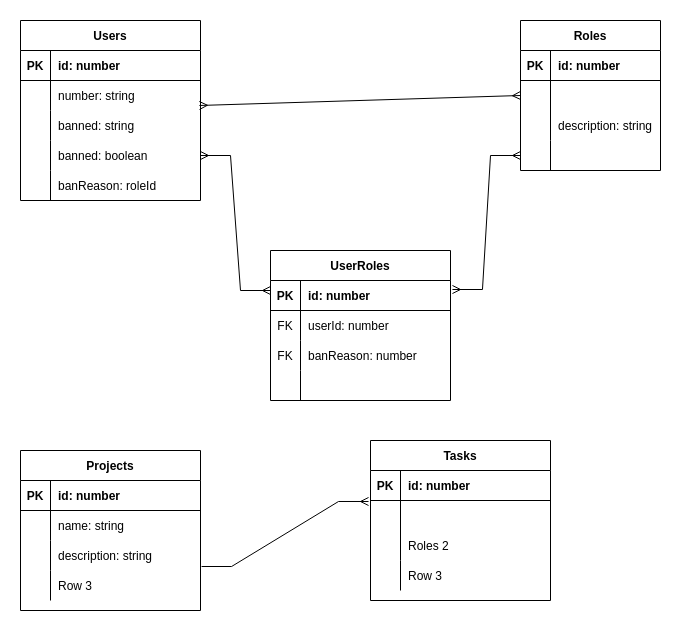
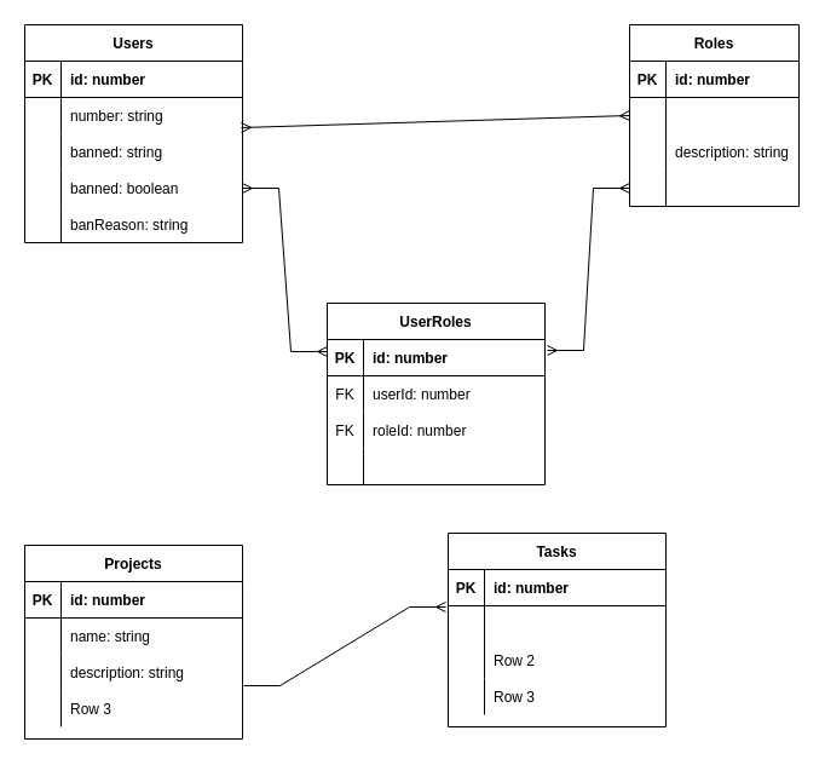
  <mxCell id="0" />
  <mxCell id="1" parent="0" />
  <mxCell id="2" value="Users" style="shape=table;startSize=30;container=1;collapsible=1;childLayout=tableLayout;fixedRows=1;rowLines=0;fontStyle=1;align=center;resizeLast=1;" vertex="1" parent="1"><mxGeometry x="20" y="20" width="180" height="180" as="geometry" /></mxCell>
  <mxCell id="3" value="" style="shape=partialRectangle;collapsible=0;dropTarget=0;pointerEvents=0;fillColor=none;top=0;left=0;bottom=1;right=0;points=[[0,0.5],[1,0.5]];portConstraint=eastwest;fontStyle=0" vertex="1" parent="2"><mxGeometry y="30" width="180" height="30" as="geometry" /></mxCell>
  <mxCell id="4" value="PK" style="shape=partialRectangle;connectable=0;fillColor=none;top=0;left=0;bottom=0;right=0;fontStyle=1;overflow=hidden;" vertex="1" parent="3"><mxGeometry width="30" height="30" as="geometry"><mxRectangle width="30" height="30" as="alternateBounds" /></mxGeometry></mxCell>
  <mxCell id="5" value="id: number" style="shape=partialRectangle;connectable=0;fillColor=none;top=0;left=0;bottom=0;right=0;align=left;spacingLeft=6;fontStyle=1;overflow=hidden;" vertex="1" parent="3"><mxGeometry x="30" width="150" height="30" as="geometry"><mxRectangle width="150" height="30" as="alternateBounds" /></mxGeometry></mxCell>
  <mxCell id="6" value="" style="shape=partialRectangle;collapsible=0;dropTarget=0;pointerEvents=0;fillColor=none;top=0;left=0;bottom=0;right=0;points=[[0,0.5],[1,0.5]];portConstraint=eastwest;fontStyle=0" vertex="1" parent="2"><mxGeometry y="60" width="180" height="30" as="geometry" /></mxCell>
  <mxCell id="7" value="" style="shape=partialRectangle;connectable=0;fillColor=none;top=0;left=0;bottom=0;right=0;editable=1;overflow=hidden;fontStyle=0" vertex="1" parent="6"><mxGeometry width="30" height="30" as="geometry"><mxRectangle width="30" height="30" as="alternateBounds" /></mxGeometry></mxCell>
  <mxCell id="8" value="number: string" style="shape=partialRectangle;connectable=0;fillColor=none;top=0;left=0;bottom=0;right=0;align=left;spacingLeft=6;overflow=hidden;fontStyle=0" vertex="1" parent="6"><mxGeometry x="30" width="150" height="30" as="geometry"><mxRectangle width="150" height="30" as="alternateBounds" /></mxGeometry></mxCell>
  <mxCell id="9" value="" style="shape=partialRectangle;collapsible=0;dropTarget=0;pointerEvents=0;fillColor=none;top=0;left=0;bottom=0;right=0;points=[[0,0.5],[1,0.5]];portConstraint=eastwest;fontStyle=0" vertex="1" parent="2"><mxGeometry y="90" width="180" height="30" as="geometry" /></mxCell>
  <mxCell id="10" value="" style="shape=partialRectangle;connectable=0;fillColor=none;top=0;left=0;bottom=0;right=0;editable=1;overflow=hidden;fontStyle=0" vertex="1" parent="9"><mxGeometry width="30" height="30" as="geometry"><mxRectangle width="30" height="30" as="alternateBounds" /></mxGeometry></mxCell>
  <mxCell id="11" value="banned: string" style="shape=partialRectangle;connectable=0;fillColor=none;top=0;left=0;bottom=0;right=0;align=left;spacingLeft=6;overflow=hidden;fontStyle=0" vertex="1" parent="9"><mxGeometry x="30" width="150" height="30" as="geometry"><mxRectangle width="150" height="30" as="alternateBounds" /></mxGeometry></mxCell>
  <mxCell id="12" value="" style="shape=partialRectangle;collapsible=0;dropTarget=0;pointerEvents=0;fillColor=none;top=0;left=0;bottom=0;right=0;points=[[0,0.5],[1,0.5]];portConstraint=eastwest;fontStyle=0" vertex="1" parent="2"><mxGeometry y="120" width="180" height="30" as="geometry" /></mxCell>
  <mxCell id="13" value="" style="shape=partialRectangle;connectable=0;fillColor=none;top=0;left=0;bottom=0;right=0;editable=1;overflow=hidden;fontStyle=0" vertex="1" parent="12"><mxGeometry width="30" height="30" as="geometry"><mxRectangle width="30" height="30" as="alternateBounds" /></mxGeometry></mxCell>
  <mxCell id="14" value="banned: boolean" style="shape=partialRectangle;connectable=0;fillColor=none;top=0;left=0;bottom=0;right=0;align=left;spacingLeft=6;overflow=hidden;fontStyle=0" vertex="1" parent="12"><mxGeometry x="30" width="150" height="30" as="geometry"><mxRectangle width="150" height="30" as="alternateBounds" /></mxGeometry></mxCell>
  <mxCell id="15" value="" style="shape=partialRectangle;collapsible=0;dropTarget=0;pointerEvents=0;fillColor=none;top=0;left=0;bottom=0;right=0;points=[[0,0.5],[1,0.5]];portConstraint=eastwest;fontStyle=0" vertex="1" parent="2"><mxGeometry y="150" width="180" height="30" as="geometry" /></mxCell>
  <mxCell id="16" value="" style="shape=partialRectangle;connectable=0;fillColor=none;top=0;left=0;bottom=0;right=0;editable=1;overflow=hidden;fontStyle=0" vertex="1" parent="15"><mxGeometry width="30" height="30" as="geometry"><mxRectangle width="30" height="30" as="alternateBounds" /></mxGeometry></mxCell>
- <mxCell id="17" value="banReason: roleId" style="shape=partialRectangle;connectable=0;fillColor=none;top=0;left=0;bottom=0;right=0;align=left;spacingLeft=6;overflow=hidden;fontStyle=0" vertex="1" parent="15"><mxGeometry x="30" width="150" height="30" as="geometry"><mxRectangle width="150" height="30" as="alternateBounds" /></mxGeometry></mxCell>
+ <mxCell id="17" value="banReason: string" style="shape=partialRectangle;connectable=0;fillColor=none;top=0;left=0;bottom=0;right=0;align=left;spacingLeft=6;overflow=hidden;fontStyle=0" vertex="1" parent="15"><mxGeometry x="30" width="150" height="30" as="geometry"><mxRectangle width="150" height="30" as="alternateBounds" /></mxGeometry></mxCell>
  <mxCell id="18" value="Roles" style="shape=table;startSize=30;container=1;collapsible=1;childLayout=tableLayout;fixedRows=1;rowLines=0;fontStyle=1;align=center;resizeLast=1;" vertex="1" parent="1"><mxGeometry x="520" y="20" width="140" height="150" as="geometry" /></mxCell>
  <mxCell id="19" value="" style="shape=partialRectangle;collapsible=0;dropTarget=0;pointerEvents=0;fillColor=none;top=0;left=0;bottom=1;right=0;points=[[0,0.5],[1,0.5]];portConstraint=eastwest;fontStyle=0" vertex="1" parent="18"><mxGeometry y="30" width="140" height="30" as="geometry" /></mxCell>
  <mxCell id="20" value="PK" style="shape=partialRectangle;connectable=0;fillColor=none;top=0;left=0;bottom=0;right=0;fontStyle=1;overflow=hidden;" vertex="1" parent="19"><mxGeometry width="30" height="30" as="geometry"><mxRectangle width="30" height="30" as="alternateBounds" /></mxGeometry></mxCell>
  <mxCell id="21" value="id: number" style="shape=partialRectangle;connectable=0;fillColor=none;top=0;left=0;bottom=0;right=0;align=left;spacingLeft=6;fontStyle=1;overflow=hidden;" vertex="1" parent="19"><mxGeometry x="30" width="110" height="30" as="geometry"><mxRectangle width="110" height="30" as="alternateBounds" /></mxGeometry></mxCell>
  <mxCell id="22" value="" style="shape=partialRectangle;collapsible=0;dropTarget=0;pointerEvents=0;fillColor=none;top=0;left=0;bottom=0;right=0;points=[[0,0.5],[1,0.5]];portConstraint=eastwest;fontStyle=0" vertex="1" parent="18"><mxGeometry y="60" width="140" height="30" as="geometry" /></mxCell>
  <mxCell id="23" value="" style="shape=partialRectangle;connectable=0;fillColor=none;top=0;left=0;bottom=0;right=0;editable=1;overflow=hidden;fontStyle=0" vertex="1" parent="22"><mxGeometry width="30" height="30" as="geometry"><mxRectangle width="30" height="30" as="alternateBounds" /></mxGeometry></mxCell>
  <mxCell id="24" value="" style="shape=partialRectangle;collapsible=0;dropTarget=0;pointerEvents=0;fillColor=none;top=0;left=0;bottom=0;right=0;points=[[0,0.5],[1,0.5]];portConstraint=eastwest;fontStyle=0" vertex="1" parent="18"><mxGeometry y="90" width="140" height="30" as="geometry" /></mxCell>
  <mxCell id="25" value="" style="shape=partialRectangle;connectable=0;fillColor=none;top=0;left=0;bottom=0;right=0;editable=1;overflow=hidden;fontStyle=0" vertex="1" parent="24"><mxGeometry width="30" height="30" as="geometry"><mxRectangle width="30" height="30" as="alternateBounds" /></mxGeometry></mxCell>
  <mxCell id="26" value="description: string" style="shape=partialRectangle;connectable=0;fillColor=none;top=0;left=0;bottom=0;right=0;align=left;spacingLeft=6;overflow=hidden;fontStyle=0" vertex="1" parent="24"><mxGeometry x="30" width="110" height="30" as="geometry"><mxRectangle width="110" height="30" as="alternateBounds" /></mxGeometry></mxCell>
  <mxCell id="27" value="" style="shape=partialRectangle;collapsible=0;dropTarget=0;pointerEvents=0;fillColor=none;top=0;left=0;bottom=0;right=0;points=[[0,0.5],[1,0.5]];portConstraint=eastwest;fontStyle=0" vertex="1" parent="18"><mxGeometry y="120" width="140" height="30" as="geometry" /></mxCell>
  <mxCell id="28" value="" style="shape=partialRectangle;connectable=0;fillColor=none;top=0;left=0;bottom=0;right=0;editable=1;overflow=hidden;fontStyle=0" vertex="1" parent="27"><mxGeometry width="30" height="30" as="geometry"><mxRectangle width="30" height="30" as="alternateBounds" /></mxGeometry></mxCell>
  <mxCell id="29" value="" style="shape=partialRectangle;connectable=0;fillColor=none;top=0;left=0;bottom=0;right=0;align=left;spacingLeft=6;overflow=hidden;fontStyle=0" vertex="1" parent="27"><mxGeometry x="30" width="110" height="30" as="geometry"><mxRectangle width="110" height="30" as="alternateBounds" /></mxGeometry></mxCell>
  <mxCell id="30" value="UserRoles" style="shape=table;startSize=30;container=1;collapsible=1;childLayout=tableLayout;fixedRows=1;rowLines=0;fontStyle=1;align=center;resizeLast=1;" vertex="1" parent="1"><mxGeometry x="270" y="250" width="180" height="150" as="geometry" /></mxCell>
  <mxCell id="31" value="" style="shape=partialRectangle;collapsible=0;dropTarget=0;pointerEvents=0;fillColor=none;top=0;left=0;bottom=1;right=0;points=[[0,0.5],[1,0.5]];portConstraint=eastwest;fontStyle=0" vertex="1" parent="30"><mxGeometry y="30" width="180" height="30" as="geometry" /></mxCell>
  <mxCell id="32" value="PK" style="shape=partialRectangle;connectable=0;fillColor=none;top=0;left=0;bottom=0;right=0;fontStyle=1;overflow=hidden;" vertex="1" parent="31"><mxGeometry width="30" height="30" as="geometry"><mxRectangle width="30" height="30" as="alternateBounds" /></mxGeometry></mxCell>
  <mxCell id="33" value="id: number" style="shape=partialRectangle;connectable=0;fillColor=none;top=0;left=0;bottom=0;right=0;align=left;spacingLeft=6;fontStyle=1;overflow=hidden;" vertex="1" parent="31"><mxGeometry x="30" width="150" height="30" as="geometry"><mxRectangle width="150" height="30" as="alternateBounds" /></mxGeometry></mxCell>
  <mxCell id="34" value="" style="shape=partialRectangle;collapsible=0;dropTarget=0;pointerEvents=0;fillColor=none;top=0;left=0;bottom=0;right=0;points=[[0,0.5],[1,0.5]];portConstraint=eastwest;fontStyle=0" vertex="1" parent="30"><mxGeometry y="60" width="180" height="30" as="geometry" /></mxCell>
  <mxCell id="35" value="FK" style="shape=partialRectangle;connectable=0;fillColor=none;top=0;left=0;bottom=0;right=0;editable=1;overflow=hidden;fontStyle=0" vertex="1" parent="34"><mxGeometry width="30" height="30" as="geometry"><mxRectangle width="30" height="30" as="alternateBounds" /></mxGeometry></mxCell>
  <mxCell id="36" value="userId: number" style="shape=partialRectangle;connectable=0;fillColor=none;top=0;left=0;bottom=0;right=0;align=left;spacingLeft=6;overflow=hidden;fontStyle=0" vertex="1" parent="34"><mxGeometry x="30" width="150" height="30" as="geometry"><mxRectangle width="150" height="30" as="alternateBounds" /></mxGeometry></mxCell>
  <mxCell id="37" value="" style="shape=partialRectangle;collapsible=0;dropTarget=0;pointerEvents=0;fillColor=none;top=0;left=0;bottom=0;right=0;points=[[0,0.5],[1,0.5]];portConstraint=eastwest;fontStyle=0" vertex="1" parent="30"><mxGeometry y="90" width="180" height="30" as="geometry" /></mxCell>
  <mxCell id="38" value="FK" style="shape=partialRectangle;connectable=0;fillColor=none;top=0;left=0;bottom=0;right=0;editable=1;overflow=hidden;fontStyle=0" vertex="1" parent="37"><mxGeometry width="30" height="30" as="geometry"><mxRectangle width="30" height="30" as="alternateBounds" /></mxGeometry></mxCell>
- <mxCell id="39" value="banReason: number" style="shape=partialRectangle;connectable=0;fillColor=none;top=0;left=0;bottom=0;right=0;align=left;spacingLeft=6;overflow=hidden;fontStyle=0" vertex="1" parent="37"><mxGeometry x="30" width="150" height="30" as="geometry"><mxRectangle width="150" height="30" as="alternateBounds" /></mxGeometry></mxCell>
+ <mxCell id="39" value="roleId: number" style="shape=partialRectangle;connectable=0;fillColor=none;top=0;left=0;bottom=0;right=0;align=left;spacingLeft=6;overflow=hidden;fontStyle=0" vertex="1" parent="37"><mxGeometry x="30" width="150" height="30" as="geometry"><mxRectangle width="150" height="30" as="alternateBounds" /></mxGeometry></mxCell>
  <mxCell id="40" value="" style="shape=partialRectangle;collapsible=0;dropTarget=0;pointerEvents=0;fillColor=none;top=0;left=0;bottom=0;right=0;points=[[0,0.5],[1,0.5]];portConstraint=eastwest;fontStyle=0" vertex="1" parent="30"><mxGeometry y="120" width="180" height="30" as="geometry" /></mxCell>
  <mxCell id="41" value="" style="shape=partialRectangle;connectable=0;fillColor=none;top=0;left=0;bottom=0;right=0;editable=1;overflow=hidden;fontStyle=0" vertex="1" parent="40"><mxGeometry width="30" height="30" as="geometry"><mxRectangle width="30" height="30" as="alternateBounds" /></mxGeometry></mxCell>
  <mxCell id="42" value="" style="shape=partialRectangle;connectable=0;fillColor=none;top=0;left=0;bottom=0;right=0;align=left;spacingLeft=6;overflow=hidden;fontStyle=0" vertex="1" parent="40"><mxGeometry x="30" width="150" height="30" as="geometry"><mxRectangle width="150" height="30" as="alternateBounds" /></mxGeometry></mxCell>
  <mxCell id="43" value="" style="edgeStyle=entityRelationEdgeStyle;fontSize=12;html=1;endArrow=ERmany;startArrow=ERmany;rounded=0;entryX=0;entryY=0.5;entryDx=0;entryDy=0;exitX=1.011;exitY=0.3;exitDx=0;exitDy=0;exitPerimeter=0;" edge="1" parent="1" source="31" target="27"><mxGeometry width="100" height="100" relative="1" as="geometry"><mxPoint x="170" y="390" as="sourcePoint" /><mxPoint x="270" y="290" as="targetPoint" /></mxGeometry></mxCell>
  <mxCell id="44" value="" style="fontSize=12;html=1;endArrow=ERmany;startArrow=ERmany;rounded=0;exitX=0.994;exitY=-0.167;exitDx=0;exitDy=0;verticalAlign=top;exitPerimeter=0;entryX=0;entryY=0.5;entryDx=0;entryDy=0;" edge="1" parent="1" source="9" target="22"><mxGeometry width="100" height="100" relative="1" as="geometry"><mxPoint x="120" y="300" as="sourcePoint" /><mxPoint x="270" y="162" as="targetPoint" /></mxGeometry></mxCell>
  <mxCell id="45" value="" style="edgeStyle=entityRelationEdgeStyle;fontSize=12;html=1;endArrow=ERmany;startArrow=ERmany;rounded=0;verticalAlign=top;exitX=1;exitY=0.5;exitDx=0;exitDy=0;" edge="1" parent="1" source="12"><mxGeometry width="100" height="100" relative="1" as="geometry"><mxPoint x="170" y="390" as="sourcePoint" /><mxPoint x="270" y="290" as="targetPoint" /></mxGeometry></mxCell>
  <mxCell id="46" value="Projects" style="shape=table;startSize=30;container=1;collapsible=1;childLayout=tableLayout;fixedRows=1;rowLines=0;fontStyle=1;align=center;resizeLast=1;" vertex="1" parent="1"><mxGeometry x="20" y="450" width="180" height="160" as="geometry" /></mxCell>
  <mxCell id="47" value="" style="shape=partialRectangle;collapsible=0;dropTarget=0;pointerEvents=0;fillColor=none;top=0;left=0;bottom=1;right=0;points=[[0,0.5],[1,0.5]];portConstraint=eastwest;fontStyle=0" vertex="1" parent="46"><mxGeometry y="30" width="180" height="30" as="geometry" /></mxCell>
  <mxCell id="48" value="PK" style="shape=partialRectangle;connectable=0;fillColor=none;top=0;left=0;bottom=0;right=0;fontStyle=1;overflow=hidden;" vertex="1" parent="47"><mxGeometry width="30" height="30" as="geometry"><mxRectangle width="30" height="30" as="alternateBounds" /></mxGeometry></mxCell>
  <mxCell id="49" value="id: number" style="shape=partialRectangle;connectable=0;fillColor=none;top=0;left=0;bottom=0;right=0;align=left;spacingLeft=6;fontStyle=1;overflow=hidden;" vertex="1" parent="47"><mxGeometry x="30" width="150" height="30" as="geometry"><mxRectangle width="150" height="30" as="alternateBounds" /></mxGeometry></mxCell>
  <mxCell id="50" value="" style="shape=partialRectangle;collapsible=0;dropTarget=0;pointerEvents=0;fillColor=none;top=0;left=0;bottom=0;right=0;points=[[0,0.5],[1,0.5]];portConstraint=eastwest;fontStyle=0" vertex="1" parent="46"><mxGeometry y="60" width="180" height="30" as="geometry" /></mxCell>
  <mxCell id="51" value="" style="shape=partialRectangle;connectable=0;fillColor=none;top=0;left=0;bottom=0;right=0;editable=1;overflow=hidden;fontStyle=0" vertex="1" parent="50"><mxGeometry width="30" height="30" as="geometry"><mxRectangle width="30" height="30" as="alternateBounds" /></mxGeometry></mxCell>
  <mxCell id="52" value="name: string" style="shape=partialRectangle;connectable=0;fillColor=none;top=0;left=0;bottom=0;right=0;align=left;spacingLeft=6;overflow=hidden;fontStyle=0" vertex="1" parent="50"><mxGeometry x="30" width="150" height="30" as="geometry"><mxRectangle width="150" height="30" as="alternateBounds" /></mxGeometry></mxCell>
  <mxCell id="53" value="" style="shape=partialRectangle;collapsible=0;dropTarget=0;pointerEvents=0;fillColor=none;top=0;left=0;bottom=0;right=0;points=[[0,0.5],[1,0.5]];portConstraint=eastwest;fontStyle=0" vertex="1" parent="46"><mxGeometry y="90" width="180" height="30" as="geometry" /></mxCell>
  <mxCell id="54" value="" style="shape=partialRectangle;connectable=0;fillColor=none;top=0;left=0;bottom=0;right=0;editable=1;overflow=hidden;fontStyle=0" vertex="1" parent="53"><mxGeometry width="30" height="30" as="geometry"><mxRectangle width="30" height="30" as="alternateBounds" /></mxGeometry></mxCell>
  <mxCell id="55" value="description: string" style="shape=partialRectangle;connectable=0;fillColor=none;top=0;left=0;bottom=0;right=0;align=left;spacingLeft=6;overflow=hidden;fontStyle=0" vertex="1" parent="53"><mxGeometry x="30" width="150" height="30" as="geometry"><mxRectangle width="150" height="30" as="alternateBounds" /></mxGeometry></mxCell>
  <mxCell id="56" value="" style="shape=partialRectangle;collapsible=0;dropTarget=0;pointerEvents=0;fillColor=none;top=0;left=0;bottom=0;right=0;points=[[0,0.5],[1,0.5]];portConstraint=eastwest;fontStyle=0" vertex="1" parent="46"><mxGeometry y="120" width="180" height="30" as="geometry" /></mxCell>
  <mxCell id="57" value="" style="shape=partialRectangle;connectable=0;fillColor=none;top=0;left=0;bottom=0;right=0;editable=1;overflow=hidden;fontStyle=0" vertex="1" parent="56"><mxGeometry width="30" height="30" as="geometry"><mxRectangle width="30" height="30" as="alternateBounds" /></mxGeometry></mxCell>
  <mxCell id="58" value="Row 3" style="shape=partialRectangle;connectable=0;fillColor=none;top=0;left=0;bottom=0;right=0;align=left;spacingLeft=6;overflow=hidden;fontStyle=0" vertex="1" parent="56"><mxGeometry x="30" width="150" height="30" as="geometry"><mxRectangle width="150" height="30" as="alternateBounds" /></mxGeometry></mxCell>
  <mxCell id="59" value="Tasks" style="shape=table;startSize=30;container=1;collapsible=1;childLayout=tableLayout;fixedRows=1;rowLines=0;fontStyle=1;align=center;resizeLast=1;" vertex="1" parent="1"><mxGeometry x="370" y="440" width="180" height="160" as="geometry" /></mxCell>
  <mxCell id="60" value="" style="shape=partialRectangle;collapsible=0;dropTarget=0;pointerEvents=0;fillColor=none;top=0;left=0;bottom=1;right=0;points=[[0,0.5],[1,0.5]];portConstraint=eastwest;fontStyle=0" vertex="1" parent="59"><mxGeometry y="30" width="180" height="30" as="geometry" /></mxCell>
  <mxCell id="61" value="PK" style="shape=partialRectangle;connectable=0;fillColor=none;top=0;left=0;bottom=0;right=0;fontStyle=1;overflow=hidden;" vertex="1" parent="60"><mxGeometry width="30" height="30" as="geometry"><mxRectangle width="30" height="30" as="alternateBounds" /></mxGeometry></mxCell>
  <mxCell id="62" value="id: number" style="shape=partialRectangle;connectable=0;fillColor=none;top=0;left=0;bottom=0;right=0;align=left;spacingLeft=6;fontStyle=1;overflow=hidden;" vertex="1" parent="60"><mxGeometry x="30" width="150" height="30" as="geometry"><mxRectangle width="150" height="30" as="alternateBounds" /></mxGeometry></mxCell>
  <mxCell id="63" value="" style="shape=partialRectangle;collapsible=0;dropTarget=0;pointerEvents=0;fillColor=none;top=0;left=0;bottom=0;right=0;points=[[0,0.5],[1,0.5]];portConstraint=eastwest;fontStyle=0" vertex="1" parent="59"><mxGeometry y="60" width="180" height="30" as="geometry" /></mxCell>
  <mxCell id="64" value="" style="shape=partialRectangle;connectable=0;fillColor=none;top=0;left=0;bottom=0;right=0;editable=1;overflow=hidden;fontStyle=0" vertex="1" parent="63"><mxGeometry width="30" height="30" as="geometry"><mxRectangle width="30" height="30" as="alternateBounds" /></mxGeometry></mxCell>
  <mxCell id="65" value="" style="shape=partialRectangle;collapsible=0;dropTarget=0;pointerEvents=0;fillColor=none;top=0;left=0;bottom=0;right=0;points=[[0,0.5],[1,0.5]];portConstraint=eastwest;fontStyle=0" vertex="1" parent="59"><mxGeometry y="90" width="180" height="30" as="geometry" /></mxCell>
  <mxCell id="66" value="" style="shape=partialRectangle;connectable=0;fillColor=none;top=0;left=0;bottom=0;right=0;editable=1;overflow=hidden;fontStyle=0" vertex="1" parent="65"><mxGeometry width="30" height="30" as="geometry"><mxRectangle width="30" height="30" as="alternateBounds" /></mxGeometry></mxCell>
- <mxCell id="67" value="Roles 2" style="shape=partialRectangle;connectable=0;fillColor=none;top=0;left=0;bottom=0;right=0;align=left;spacingLeft=6;overflow=hidden;fontStyle=0" vertex="1" parent="65"><mxGeometry x="30" width="150" height="30" as="geometry"><mxRectangle width="150" height="30" as="alternateBounds" /></mxGeometry></mxCell>
+ <mxCell id="67" value="Row 2" style="shape=partialRectangle;connectable=0;fillColor=none;top=0;left=0;bottom=0;right=0;align=left;spacingLeft=6;overflow=hidden;fontStyle=0" vertex="1" parent="65"><mxGeometry x="30" width="150" height="30" as="geometry"><mxRectangle width="150" height="30" as="alternateBounds" /></mxGeometry></mxCell>
  <mxCell id="68" value="" style="shape=partialRectangle;collapsible=0;dropTarget=0;pointerEvents=0;fillColor=none;top=0;left=0;bottom=0;right=0;points=[[0,0.5],[1,0.5]];portConstraint=eastwest;fontStyle=0" vertex="1" parent="59"><mxGeometry y="120" width="180" height="30" as="geometry" /></mxCell>
  <mxCell id="69" value="" style="shape=partialRectangle;connectable=0;fillColor=none;top=0;left=0;bottom=0;right=0;editable=1;overflow=hidden;fontStyle=0" vertex="1" parent="68"><mxGeometry width="30" height="30" as="geometry"><mxRectangle width="30" height="30" as="alternateBounds" /></mxGeometry></mxCell>
  <mxCell id="70" value="Row 3" style="shape=partialRectangle;connectable=0;fillColor=none;top=0;left=0;bottom=0;right=0;align=left;spacingLeft=6;overflow=hidden;fontStyle=0" vertex="1" parent="68"><mxGeometry x="30" width="150" height="30" as="geometry"><mxRectangle width="150" height="30" as="alternateBounds" /></mxGeometry></mxCell>
  <mxCell id="71" value="" style="edgeStyle=entityRelationEdgeStyle;fontSize=12;html=1;endArrow=ERmany;rounded=0;verticalAlign=top;entryX=-0.011;entryY=0.033;entryDx=0;entryDy=0;entryPerimeter=0;exitX=1.006;exitY=-0.133;exitDx=0;exitDy=0;exitPerimeter=0;" edge="1" parent="1" source="56" target="63"><mxGeometry width="100" height="100" relative="1" as="geometry"><mxPoint x="170" y="590" as="sourcePoint" /><mxPoint x="270" y="490" as="targetPoint" /></mxGeometry></mxCell>
